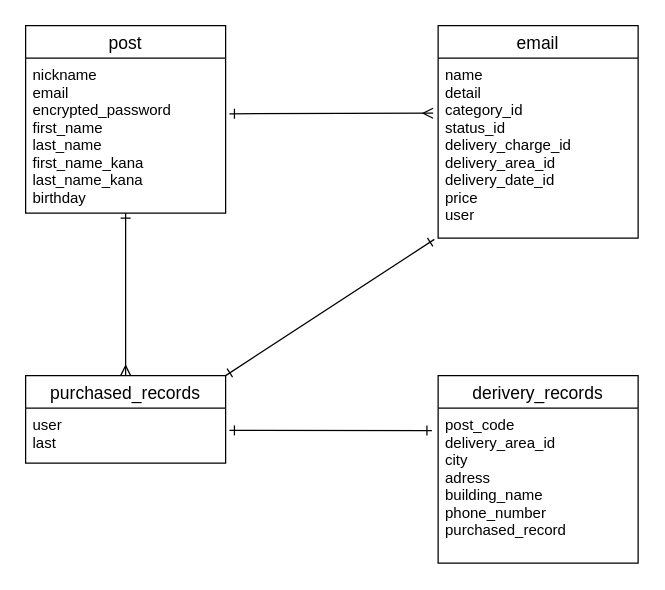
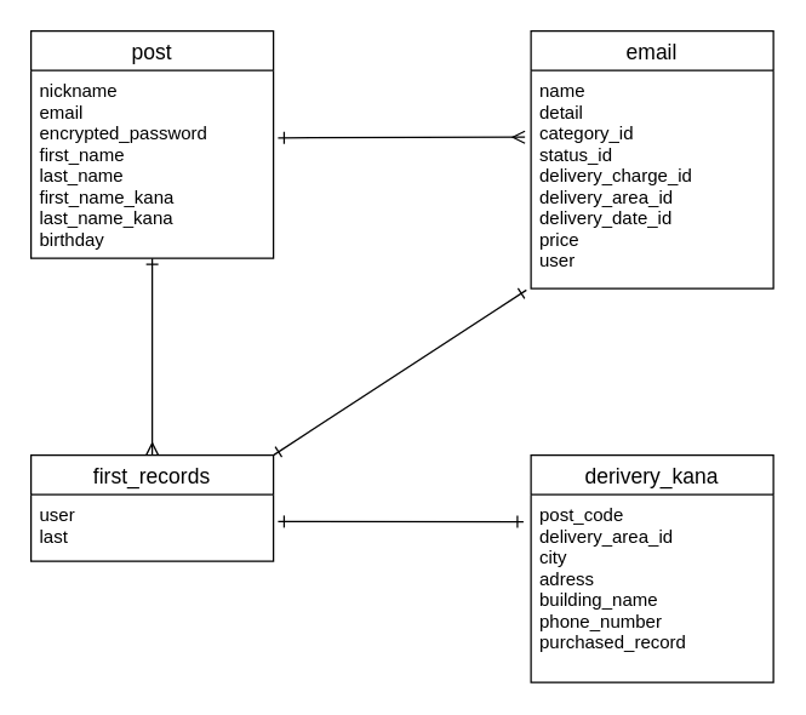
  <mxCell id="0" />
  <mxCell id="1" parent="0" />
  <mxCell id="2" value="post" style="swimlane;fontStyle=0;childLayout=stackLayout;horizontal=1;startSize=26;horizontalStack=0;resizeParent=1;resizeParentMax=0;resizeLast=0;collapsible=1;marginBottom=0;align=center;fontSize=14;" vertex="1" parent="1"><mxGeometry x="20" y="20" width="160" height="150" as="geometry" /></mxCell>
  <mxCell id="3" value="nickname&#10;email&#10;encrypted_password&#10;first_name&#10;last_name&#10;first_name_kana&#10;last_name_kana&#10;birthday" style="text;strokeColor=none;fillColor=none;spacingLeft=4;spacingRight=4;overflow=hidden;rotatable=0;points=[[0,0.5],[1,0.5]];portConstraint=eastwest;fontSize=12;" vertex="1" parent="2"><mxGeometry y="26" width="160" height="124" as="geometry" /></mxCell>
  <mxCell id="4" value="email" style="swimlane;fontStyle=0;childLayout=stackLayout;horizontal=1;startSize=26;horizontalStack=0;resizeParent=1;resizeParentMax=0;resizeLast=0;collapsible=1;marginBottom=0;align=center;fontSize=14;" vertex="1" parent="1"><mxGeometry x="350" y="20" width="160" height="170" as="geometry" /></mxCell>
  <mxCell id="5" value="name&#10;detail&#10;category_id&#10;status_id&#10;delivery_charge_id&#10;delivery_area_id&#10;delivery_date_id&#10;price&#10;user" style="text;strokeColor=none;fillColor=none;spacingLeft=4;spacingRight=4;overflow=hidden;rotatable=0;points=[[0,0.5],[1,0.5]];portConstraint=eastwest;fontSize=12;" vertex="1" parent="4"><mxGeometry y="26" width="160" height="144" as="geometry" /></mxCell>
  <mxCell id="6" style="edgeStyle=none;html=1;endArrow=ERmany;endFill=0;startArrow=ERone;startFill=0;exitX=1.019;exitY=0.359;exitDx=0;exitDy=0;exitPerimeter=0;entryX=-0.025;entryY=0.306;entryDx=0;entryDy=0;entryPerimeter=0;" edge="1" parent="1" source="3" target="5"><mxGeometry relative="1" as="geometry"><mxPoint x="340" y="91" as="targetPoint" /></mxGeometry></mxCell>
  <mxCell id="7" style="edgeStyle=none;html=1;exitX=0.5;exitY=0;exitDx=0;exitDy=0;startArrow=ERmany;startFill=0;endArrow=ERone;endFill=0;" edge="1" parent="1" source="8"><mxGeometry relative="1" as="geometry"><mxPoint x="100" y="170" as="targetPoint" /></mxGeometry></mxCell>
- <mxCell id="8" value="purchased_records" style="swimlane;fontStyle=0;childLayout=stackLayout;horizontal=1;startSize=26;horizontalStack=0;resizeParent=1;resizeParentMax=0;resizeLast=0;collapsible=1;marginBottom=0;align=center;fontSize=14;" vertex="1" parent="1"><mxGeometry x="20" y="300" width="160" height="70" as="geometry" /></mxCell>
+ <mxCell id="8" value="first_records" style="swimlane;fontStyle=0;childLayout=stackLayout;horizontal=1;startSize=26;horizontalStack=0;resizeParent=1;resizeParentMax=0;resizeLast=0;collapsible=1;marginBottom=0;align=center;fontSize=14;" vertex="1" parent="1"><mxGeometry x="20" y="300" width="160" height="70" as="geometry" /></mxCell>
  <mxCell id="9" value="user&#10;last&#10;" style="text;strokeColor=none;fillColor=none;spacingLeft=4;spacingRight=4;overflow=hidden;rotatable=0;points=[[0,0.5],[1,0.5]];portConstraint=eastwest;fontSize=12;" vertex="1" parent="8"><mxGeometry y="26" width="160" height="44" as="geometry" /></mxCell>
- <mxCell id="10" value="derivery_records" style="swimlane;fontStyle=0;childLayout=stackLayout;horizontal=1;startSize=26;horizontalStack=0;resizeParent=1;resizeParentMax=0;resizeLast=0;collapsible=1;marginBottom=0;align=center;fontSize=14;" vertex="1" parent="1"><mxGeometry x="350" y="300" width="160" height="150" as="geometry" /></mxCell>
+ <mxCell id="10" value="derivery_kana" style="swimlane;fontStyle=0;childLayout=stackLayout;horizontal=1;startSize=26;horizontalStack=0;resizeParent=1;resizeParentMax=0;resizeLast=0;collapsible=1;marginBottom=0;align=center;fontSize=14;" vertex="1" parent="1"><mxGeometry x="350" y="300" width="160" height="150" as="geometry" /></mxCell>
  <mxCell id="11" value="post_code&#10;delivery_area_id&#10;city&#10;adress&#10;building_name&#10;phone_number&#10;purchased_record&#10;" style="text;strokeColor=none;fillColor=none;spacingLeft=4;spacingRight=4;overflow=hidden;rotatable=0;points=[[0,0.5],[1,0.5]];portConstraint=eastwest;fontSize=12;" vertex="1" parent="10"><mxGeometry y="26" width="160" height="124" as="geometry" /></mxCell>
  <mxCell id="12" style="edgeStyle=none;html=1;exitX=1;exitY=0;exitDx=0;exitDy=0;entryX=-0.019;entryY=1.007;entryDx=0;entryDy=0;startArrow=ERone;startFill=0;endArrow=ERone;endFill=0;entryPerimeter=0;" edge="1" parent="1" source="8" target="5"><mxGeometry relative="1" as="geometry" /></mxCell>
  <mxCell id="13" style="edgeStyle=none;html=1;exitX=1.019;exitY=0.405;exitDx=0;exitDy=0;startArrow=ERone;startFill=0;endArrow=ERone;endFill=0;exitPerimeter=0;entryX=-0.031;entryY=0.145;entryDx=0;entryDy=0;entryPerimeter=0;" edge="1" parent="1" source="9" target="11"><mxGeometry relative="1" as="geometry"><mxPoint x="340" y="360" as="targetPoint" /><Array as="points" /></mxGeometry></mxCell>
